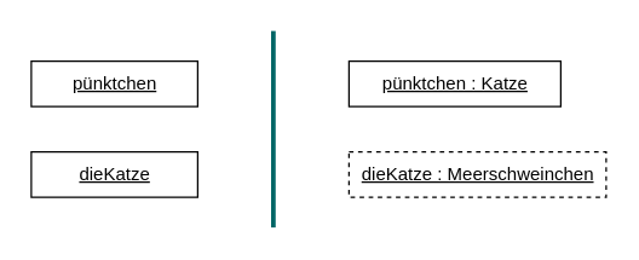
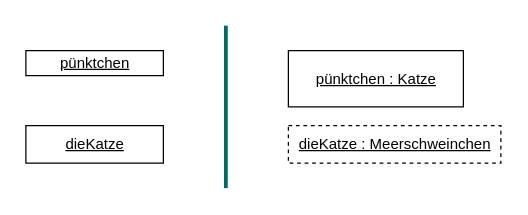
  <mxCell id="0" />
  <mxCell id="1" parent="0" />
- <mxCell id="2" value="pünktchen" style="html=1;fontStyle=4" vertex="1" parent="1"><mxGeometry x="20" y="40" width="110" height="30" as="geometry" /></mxCell>
+ <mxCell id="2" value="pünktchen" style="html=1;fontStyle=4" vertex="1" parent="1"><mxGeometry x="20" y="40" width="110" height="20" as="geometry" /></mxCell>
  <mxCell id="3" value="dieKatze" style="html=1;fontStyle=4" vertex="1" parent="1"><mxGeometry x="20" y="100" width="110" height="30" as="geometry" /></mxCell>
- <mxCell id="4" value="pünktchen : Katze" style="html=1;fontStyle=4" vertex="1" parent="1"><mxGeometry x="230" y="40" width="140" height="30" as="geometry" /></mxCell>
+ <mxCell id="4" value="pünktchen : Katze" style="html=1;fontStyle=4" vertex="1" parent="1"><mxGeometry x="230" y="40" width="140" height="45" as="geometry" /></mxCell>
  <mxCell id="5" value="dieKatze : Meerschweinchen" style="html=1;fontStyle=4;dashed=1;" vertex="1" parent="1"><mxGeometry x="230" y="100" width="170" height="30" as="geometry" /></mxCell>
  <mxCell id="6" value="" style="endArrow=none;html=1;rounded=0;strokeColor=#006666;strokeWidth=3;" edge="1" parent="1"><mxGeometry width="50" height="50" relative="1" as="geometry"><mxPoint x="180" y="150" as="sourcePoint" /><mxPoint x="180" y="20" as="targetPoint" /></mxGeometry></mxCell>
